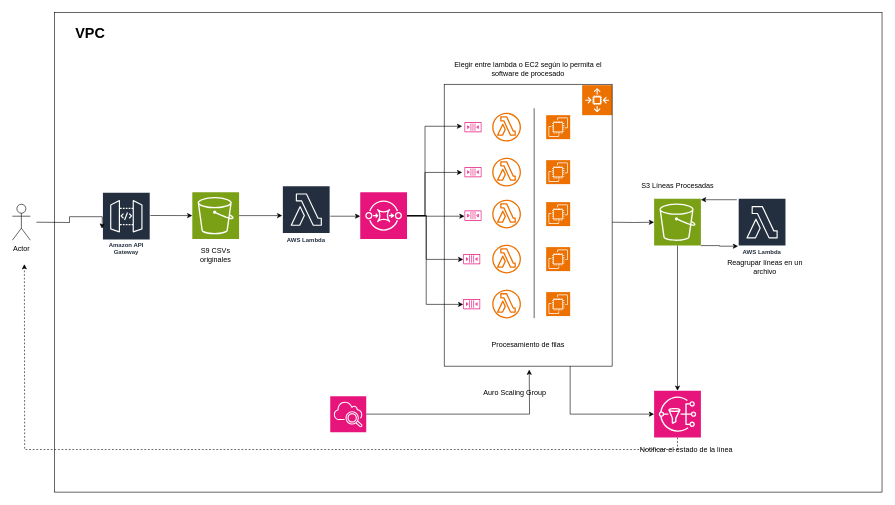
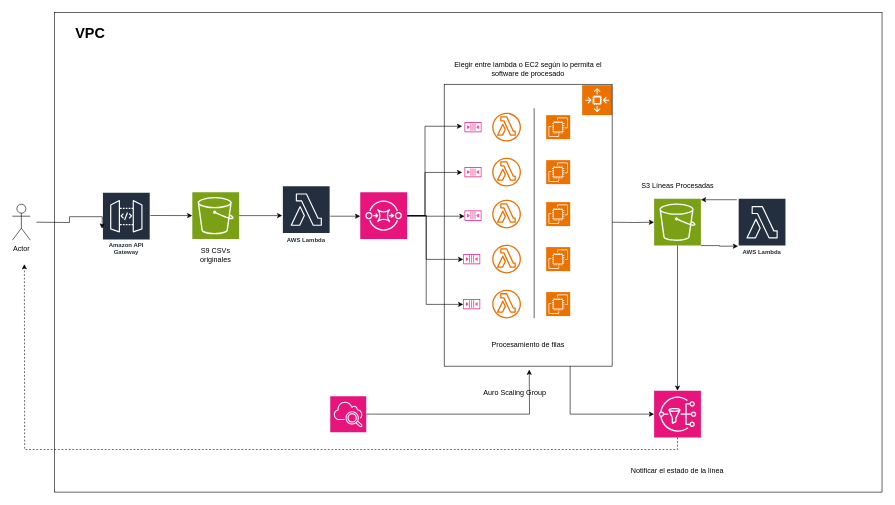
  <mxCell id="0" />
  <mxCell id="1" parent="0" />
  <mxCell id="2" value="Amazon API Gateway" style="sketch=0;outlineConnect=0;fontColor=#232F3E;gradientColor=none;strokeColor=#ffffff;fillColor=#232F3E;dashed=0;verticalLabelPosition=middle;verticalAlign=bottom;align=center;html=1;whiteSpace=wrap;fontSize=10;fontStyle=1;spacing=3;shape=mxgraph.aws4.productIcon;prIcon=mxgraph.aws4.api_gateway;" vertex="1" parent="1"><mxGeometry x="170" y="320" width="80" height="110" as="geometry" /></mxCell>
  <mxCell id="3" style="edgeStyle=orthogonalEdgeStyle;rounded=0;orthogonalLoop=1;jettySize=auto;html=1;exitX=1;exitY=0.5;exitDx=0;exitDy=0;exitPerimeter=0;" edge="1" parent="1" source="4" target="5"><mxGeometry relative="1" as="geometry" /></mxCell>
  <mxCell id="4" value="" style="sketch=0;points=[[0,0,0],[0.25,0,0],[0.5,0,0],[0.75,0,0],[1,0,0],[0,1,0],[0.25,1,0],[0.5,1,0],[0.75,1,0],[1,1,0],[0,0.25,0],[0,0.5,0],[0,0.75,0],[1,0.25,0],[1,0.5,0],[1,0.75,0]];outlineConnect=0;fontColor=#232F3E;fillColor=#7AA116;strokeColor=#ffffff;dashed=0;verticalLabelPosition=bottom;verticalAlign=top;align=center;html=1;fontSize=12;fontStyle=0;aspect=fixed;shape=mxgraph.aws4.resourceIcon;resIcon=mxgraph.aws4.s3;" vertex="1" parent="1"><mxGeometry x="320" y="320" width="78" height="78" as="geometry" /></mxCell>
  <mxCell id="5" value="&lt;div&gt;&lt;br&gt;AWS Lambda&lt;/div&gt;" style="sketch=0;outlineConnect=0;fontColor=#232F3E;gradientColor=none;strokeColor=#ffffff;fillColor=#232F3E;dashed=0;verticalLabelPosition=middle;verticalAlign=bottom;align=center;html=1;whiteSpace=wrap;fontSize=10;fontStyle=1;spacing=3;shape=mxgraph.aws4.productIcon;prIcon=mxgraph.aws4.lambda;" vertex="1" parent="1"><mxGeometry x="470" y="309" width="80" height="100" as="geometry" /></mxCell>
  <mxCell id="6" style="edgeStyle=orthogonalEdgeStyle;rounded=0;orthogonalLoop=1;jettySize=auto;html=1;exitX=1;exitY=0.5;exitDx=0;exitDy=0;exitPerimeter=0;" edge="1" parent="1" source="11"><mxGeometry relative="1" as="geometry"><mxPoint x="770" y="210" as="targetPoint" /><Array as="points"><mxPoint x="708" y="210" /></Array></mxGeometry></mxCell>
  <mxCell id="7" style="edgeStyle=orthogonalEdgeStyle;rounded=0;orthogonalLoop=1;jettySize=auto;html=1;exitX=1;exitY=0.5;exitDx=0;exitDy=0;exitPerimeter=0;" edge="1" parent="1" source="11"><mxGeometry relative="1" as="geometry"><mxPoint x="770" y="287" as="targetPoint" /><Array as="points"><mxPoint x="708" y="287" /></Array></mxGeometry></mxCell>
  <mxCell id="8" style="edgeStyle=orthogonalEdgeStyle;rounded=0;orthogonalLoop=1;jettySize=auto;html=1;exitX=0.5;exitY=1;exitDx=0;exitDy=0;exitPerimeter=0;" edge="1" parent="1" source="11" target="41"><mxGeometry relative="1" as="geometry"><Array as="points"><mxPoint x="639" y="359" /><mxPoint x="710" y="359" /><mxPoint x="710" y="507" /></Array></mxGeometry></mxCell>
  <mxCell id="9" style="edgeStyle=orthogonalEdgeStyle;rounded=0;orthogonalLoop=1;jettySize=auto;html=1;exitX=1;exitY=0.5;exitDx=0;exitDy=0;exitPerimeter=0;" edge="1" parent="1" source="11" target="39"><mxGeometry relative="1" as="geometry"><Array as="points"><mxPoint x="678" y="360" /></Array></mxGeometry></mxCell>
  <mxCell id="10" style="edgeStyle=orthogonalEdgeStyle;rounded=0;orthogonalLoop=1;jettySize=auto;html=1;exitX=1;exitY=0.5;exitDx=0;exitDy=0;exitPerimeter=0;" edge="1" parent="1" source="11" target="40"><mxGeometry relative="1" as="geometry"><Array as="points"><mxPoint x="710" y="359" /><mxPoint x="710" y="432" /></Array></mxGeometry></mxCell>
  <mxCell id="11" value="" style="sketch=0;points=[[0,0,0],[0.25,0,0],[0.5,0,0],[0.75,0,0],[1,0,0],[0,1,0],[0.25,1,0],[0.5,1,0],[0.75,1,0],[1,1,0],[0,0.25,0],[0,0.5,0],[0,0.75,0],[1,0.25,0],[1,0.5,0],[1,0.75,0]];outlineConnect=0;fontColor=#232F3E;fillColor=#E7157B;strokeColor=#ffffff;dashed=0;verticalLabelPosition=bottom;verticalAlign=top;align=center;html=1;fontSize=12;fontStyle=0;aspect=fixed;shape=mxgraph.aws4.resourceIcon;resIcon=mxgraph.aws4.sqs;" vertex="1" parent="1"><mxGeometry x="600" y="320" width="78" height="78" as="geometry" /></mxCell>
  <mxCell id="12" value="" style="sketch=0;outlineConnect=0;fontColor=#232F3E;gradientColor=none;fillColor=#ED7100;strokeColor=none;dashed=0;verticalLabelPosition=bottom;verticalAlign=top;align=center;html=1;fontSize=12;fontStyle=0;aspect=fixed;pointerEvents=1;shape=mxgraph.aws4.lambda_function;" vertex="1" parent="1"><mxGeometry x="820" y="187.5" width="48" height="48" as="geometry" /></mxCell>
  <mxCell id="13" value="" style="sketch=0;points=[[0,0,0],[0.25,0,0],[0.5,0,0],[0.75,0,0],[1,0,0],[0,1,0],[0.25,1,0],[0.5,1,0],[0.75,1,0],[1,1,0],[0,0.25,0],[0,0.5,0],[0,0.75,0],[1,0.25,0],[1,0.5,0],[1,0.75,0]];outlineConnect=0;fontColor=#232F3E;fillColor=#ED7100;strokeColor=#ffffff;dashed=0;verticalLabelPosition=bottom;verticalAlign=top;align=center;html=1;fontSize=12;fontStyle=0;aspect=fixed;shape=mxgraph.aws4.resourceIcon;resIcon=mxgraph.aws4.ec2;" vertex="1" parent="1"><mxGeometry x="910" y="191.5" width="40" height="40" as="geometry" /></mxCell>
  <mxCell id="14" value="" style="sketch=0;outlineConnect=0;fontColor=#232F3E;gradientColor=none;fillColor=#ED7100;strokeColor=none;dashed=0;verticalLabelPosition=bottom;verticalAlign=top;align=center;html=1;fontSize=12;fontStyle=0;aspect=fixed;pointerEvents=1;shape=mxgraph.aws4.lambda_function;" vertex="1" parent="1"><mxGeometry x="820" y="262.5" width="48" height="48" as="geometry" /></mxCell>
  <mxCell id="15" value="" style="sketch=0;points=[[0,0,0],[0.25,0,0],[0.5,0,0],[0.75,0,0],[1,0,0],[0,1,0],[0.25,1,0],[0.5,1,0],[0.75,1,0],[1,1,0],[0,0.25,0],[0,0.5,0],[0,0.75,0],[1,0.25,0],[1,0.5,0],[1,0.75,0]];outlineConnect=0;fontColor=#232F3E;fillColor=#ED7100;strokeColor=#ffffff;dashed=0;verticalLabelPosition=bottom;verticalAlign=top;align=center;html=1;fontSize=12;fontStyle=0;aspect=fixed;shape=mxgraph.aws4.resourceIcon;resIcon=mxgraph.aws4.ec2;" vertex="1" parent="1"><mxGeometry x="910" y="266.5" width="40" height="40" as="geometry" /></mxCell>
  <mxCell id="16" value="" style="sketch=0;outlineConnect=0;fontColor=#232F3E;gradientColor=none;fillColor=#ED7100;strokeColor=none;dashed=0;verticalLabelPosition=bottom;verticalAlign=top;align=center;html=1;fontSize=12;fontStyle=0;aspect=fixed;pointerEvents=1;shape=mxgraph.aws4.lambda_function;" vertex="1" parent="1"><mxGeometry x="820" y="332.5" width="48" height="48" as="geometry" /></mxCell>
  <mxCell id="17" value="" style="sketch=0;points=[[0,0,0],[0.25,0,0],[0.5,0,0],[0.75,0,0],[1,0,0],[0,1,0],[0.25,1,0],[0.5,1,0],[0.75,1,0],[1,1,0],[0,0.25,0],[0,0.5,0],[0,0.75,0],[1,0.25,0],[1,0.5,0],[1,0.75,0]];outlineConnect=0;fontColor=#232F3E;fillColor=#ED7100;strokeColor=#ffffff;dashed=0;verticalLabelPosition=bottom;verticalAlign=top;align=center;html=1;fontSize=12;fontStyle=0;aspect=fixed;shape=mxgraph.aws4.resourceIcon;resIcon=mxgraph.aws4.ec2;" vertex="1" parent="1"><mxGeometry x="910" y="336.5" width="40" height="40" as="geometry" /></mxCell>
  <mxCell id="18" value="" style="sketch=0;outlineConnect=0;fontColor=#232F3E;gradientColor=none;fillColor=#ED7100;strokeColor=none;dashed=0;verticalLabelPosition=bottom;verticalAlign=top;align=center;html=1;fontSize=12;fontStyle=0;aspect=fixed;pointerEvents=1;shape=mxgraph.aws4.lambda_function;" vertex="1" parent="1"><mxGeometry x="820" y="407.5" width="48" height="48" as="geometry" /></mxCell>
  <mxCell id="19" value="" style="sketch=0;points=[[0,0,0],[0.25,0,0],[0.5,0,0],[0.75,0,0],[1,0,0],[0,1,0],[0.25,1,0],[0.5,1,0],[0.75,1,0],[1,1,0],[0,0.25,0],[0,0.5,0],[0,0.75,0],[1,0.25,0],[1,0.5,0],[1,0.75,0]];outlineConnect=0;fontColor=#232F3E;fillColor=#ED7100;strokeColor=#ffffff;dashed=0;verticalLabelPosition=bottom;verticalAlign=top;align=center;html=1;fontSize=12;fontStyle=0;aspect=fixed;shape=mxgraph.aws4.resourceIcon;resIcon=mxgraph.aws4.ec2;" vertex="1" parent="1"><mxGeometry x="910" y="411.5" width="40" height="40" as="geometry" /></mxCell>
  <mxCell id="20" value="" style="sketch=0;outlineConnect=0;fontColor=#232F3E;gradientColor=none;fillColor=#ED7100;strokeColor=none;dashed=0;verticalLabelPosition=bottom;verticalAlign=top;align=center;html=1;fontSize=12;fontStyle=0;aspect=fixed;pointerEvents=1;shape=mxgraph.aws4.lambda_function;" vertex="1" parent="1"><mxGeometry x="820" y="482.5" width="48" height="48" as="geometry" /></mxCell>
  <mxCell id="21" value="" style="sketch=0;points=[[0,0,0],[0.25,0,0],[0.5,0,0],[0.75,0,0],[1,0,0],[0,1,0],[0.25,1,0],[0.5,1,0],[0.75,1,0],[1,1,0],[0,0.25,0],[0,0.5,0],[0,0.75,0],[1,0.25,0],[1,0.5,0],[1,0.75,0]];outlineConnect=0;fontColor=#232F3E;fillColor=#ED7100;strokeColor=#ffffff;dashed=0;verticalLabelPosition=bottom;verticalAlign=top;align=center;html=1;fontSize=12;fontStyle=0;aspect=fixed;shape=mxgraph.aws4.resourceIcon;resIcon=mxgraph.aws4.ec2;" vertex="1" parent="1"><mxGeometry x="910" y="486.5" width="40" height="40" as="geometry" /></mxCell>
  <mxCell id="22" style="edgeStyle=orthogonalEdgeStyle;rounded=0;orthogonalLoop=1;jettySize=auto;html=1;exitX=1;exitY=1;exitDx=0;exitDy=0;exitPerimeter=0;" edge="1" parent="1" source="23" target="49"><mxGeometry relative="1" as="geometry"><mxPoint x="1220" y="420" as="targetPoint" /><Array as="points"><mxPoint x="1199" y="410" /></Array></mxGeometry></mxCell>
  <mxCell id="23" value="" style="sketch=0;points=[[0,0,0],[0.25,0,0],[0.5,0,0],[0.75,0,0],[1,0,0],[0,1,0],[0.25,1,0],[0.5,1,0],[0.75,1,0],[1,1,0],[0,0.25,0],[0,0.5,0],[0,0.75,0],[1,0.25,0],[1,0.5,0],[1,0.75,0]];outlineConnect=0;fontColor=#232F3E;fillColor=#7AA116;strokeColor=#ffffff;dashed=0;verticalLabelPosition=bottom;verticalAlign=top;align=center;html=1;fontSize=12;fontStyle=0;aspect=fixed;shape=mxgraph.aws4.resourceIcon;resIcon=mxgraph.aws4.s3;" vertex="1" parent="1"><mxGeometry x="1090" y="331" width="78" height="78" as="geometry" /></mxCell>
  <mxCell id="24" value="" style="sketch=0;points=[[0,0,0],[0.25,0,0],[0.5,0,0],[0.75,0,0],[1,0,0],[0,1,0],[0.25,1,0],[0.5,1,0],[0.75,1,0],[1,1,0],[0,0.25,0],[0,0.5,0],[0,0.75,0],[1,0.25,0],[1,0.5,0],[1,0.75,0]];points=[[0,0,0],[0.25,0,0],[0.5,0,0],[0.75,0,0],[1,0,0],[0,1,0],[0.25,1,0],[0.5,1,0],[0.75,1,0],[1,1,0],[0,0.25,0],[0,0.5,0],[0,0.75,0],[1,0.25,0],[1,0.5,0],[1,0.75,0]];outlineConnect=0;fontColor=#232F3E;fillColor=#E7157B;strokeColor=#ffffff;dashed=0;verticalLabelPosition=bottom;verticalAlign=top;align=center;html=1;fontSize=12;fontStyle=0;aspect=fixed;shape=mxgraph.aws4.resourceIcon;resIcon=mxgraph.aws4.cloudwatch_2;" vertex="1" parent="1"><mxGeometry x="550" y="660" width="60" height="60" as="geometry" /></mxCell>
  <mxCell id="25" style="edgeStyle=orthogonalEdgeStyle;rounded=0;orthogonalLoop=1;jettySize=auto;html=1;exitX=1;exitY=0.5;exitDx=0;exitDy=0;" edge="1" parent="1" target="23"><mxGeometry relative="1" as="geometry"><mxPoint x="1020" y="370" as="sourcePoint" /></mxGeometry></mxCell>
  <mxCell id="26" value="Auro Scaling Group" style="text;strokeColor=none;align=center;fillColor=none;html=1;verticalAlign=middle;whiteSpace=wrap;rounded=0;" vertex="1" parent="1"><mxGeometry x="778" y="640" width="160" height="30" as="geometry" /></mxCell>
  <mxCell id="27" style="edgeStyle=orthogonalEdgeStyle;rounded=0;orthogonalLoop=1;jettySize=auto;html=1;exitX=1;exitY=0.5;exitDx=0;exitDy=0;exitPerimeter=0;entryX=0.488;entryY=1.011;entryDx=0;entryDy=0;entryPerimeter=0;endArrow=classic;endFill=1;" edge="1" parent="1" source="24"><mxGeometry relative="1" as="geometry"><mxPoint x="881.76" y="615.791" as="targetPoint" /></mxGeometry></mxCell>
  <mxCell id="28" style="edgeStyle=orthogonalEdgeStyle;rounded=0;orthogonalLoop=1;jettySize=auto;html=1;exitX=0.5;exitY=1;exitDx=0;exitDy=0;exitPerimeter=0;dashed=1;" edge="1" parent="1" source="29"><mxGeometry relative="1" as="geometry"><mxPoint x="40" y="440" as="targetPoint" /></mxGeometry></mxCell>
  <mxCell id="29" value="" style="sketch=0;points=[[0,0,0],[0.25,0,0],[0.5,0,0],[0.75,0,0],[1,0,0],[0,1,0],[0.25,1,0],[0.5,1,0],[0.75,1,0],[1,1,0],[0,0.25,0],[0,0.5,0],[0,0.75,0],[1,0.25,0],[1,0.5,0],[1,0.75,0]];outlineConnect=0;fontColor=#232F3E;fillColor=#E7157B;strokeColor=#ffffff;dashed=0;verticalLabelPosition=bottom;verticalAlign=top;align=center;html=1;fontSize=12;fontStyle=0;aspect=fixed;shape=mxgraph.aws4.resourceIcon;resIcon=mxgraph.aws4.sns;" vertex="1" parent="1"><mxGeometry x="1090" y="651" width="78" height="78" as="geometry" /></mxCell>
  <mxCell id="30" style="edgeStyle=orthogonalEdgeStyle;rounded=0;orthogonalLoop=1;jettySize=auto;html=1;exitX=0.5;exitY=1;exitDx=0;exitDy=0;exitPerimeter=0;entryX=0.5;entryY=0;entryDx=0;entryDy=0;entryPerimeter=0;" edge="1" parent="1" source="23" target="29"><mxGeometry relative="1" as="geometry" /></mxCell>
  <mxCell id="31" value="" style="edgeStyle=none;orthogonalLoop=1;jettySize=auto;html=1;rounded=0;" edge="1" parent="1"><mxGeometry width="80" relative="1" as="geometry"><mxPoint x="250" y="358.8" as="sourcePoint" /><mxPoint x="320" y="359" as="targetPoint" /><Array as="points" /></mxGeometry></mxCell>
  <mxCell id="32" value="" style="edgeStyle=none;orthogonalLoop=1;jettySize=auto;html=1;rounded=0;" edge="1" parent="1"><mxGeometry width="80" relative="1" as="geometry"><mxPoint x="550" y="360" as="sourcePoint" /><mxPoint x="600" y="360" as="targetPoint" /><Array as="points" /></mxGeometry></mxCell>
  <mxCell id="33" value="Actor" style="shape=umlActor;verticalLabelPosition=bottom;verticalAlign=top;html=1;outlineConnect=0;" vertex="1" parent="1"><mxGeometry x="20" y="340" width="30" height="60" as="geometry" /></mxCell>
  <mxCell id="34" style="edgeStyle=orthogonalEdgeStyle;rounded=0;orthogonalLoop=1;jettySize=auto;html=1;entryX=0.039;entryY=0.39;entryDx=0;entryDy=0;entryPerimeter=0;" edge="1" parent="1"><mxGeometry relative="1" as="geometry"><mxPoint x="60" y="370" as="sourcePoint" /><mxPoint x="169.53" y="380.8" as="targetPoint" /></mxGeometry></mxCell>
  <mxCell id="35" value="&lt;div&gt;Procesamiento de filas&lt;/div&gt;" style="text;strokeColor=none;align=center;fillColor=none;html=1;verticalAlign=middle;whiteSpace=wrap;rounded=0;" vertex="1" parent="1"><mxGeometry x="800" y="560" width="160" height="30" as="geometry" /></mxCell>
  <mxCell id="36" value="" style="sketch=0;points=[[0,0,0],[0.25,0,0],[0.5,0,0],[0.75,0,0],[1,0,0],[0,1,0],[0.25,1,0],[0.5,1,0],[0.75,1,0],[1,1,0],[0,0.25,0],[0,0.5,0],[0,0.75,0],[1,0.25,0],[1,0.5,0],[1,0.75,0]];outlineConnect=0;fontColor=#232F3E;fillColor=#ED7100;strokeColor=#ffffff;dashed=0;verticalLabelPosition=bottom;verticalAlign=top;align=center;html=1;fontSize=12;fontStyle=0;aspect=fixed;shape=mxgraph.aws4.resourceIcon;resIcon=mxgraph.aws4.auto_scaling2;" vertex="1" parent="1"><mxGeometry x="970" y="141.5" width="50" height="50" as="geometry" /></mxCell>
  <mxCell id="37" value="" style="sketch=0;outlineConnect=0;fontColor=#232F3E;gradientColor=none;fillColor=#E7157B;strokeColor=none;dashed=0;verticalLabelPosition=bottom;verticalAlign=top;align=center;html=1;fontSize=12;fontStyle=0;aspect=fixed;pointerEvents=1;shape=mxgraph.aws4.queue;" vertex="1" parent="1"><mxGeometry x="773.89" y="203" width="28.21" height="17" as="geometry" /></mxCell>
  <mxCell id="38" value="" style="sketch=0;outlineConnect=0;fontColor=#232F3E;gradientColor=none;fillColor=#E7157B;strokeColor=none;dashed=0;verticalLabelPosition=bottom;verticalAlign=top;align=center;html=1;fontSize=12;fontStyle=0;aspect=fixed;pointerEvents=1;shape=mxgraph.aws4.queue;" vertex="1" parent="1"><mxGeometry x="773.89" y="278" width="28.21" height="17" as="geometry" /></mxCell>
  <mxCell id="39" value="" style="sketch=0;outlineConnect=0;fontColor=#232F3E;gradientColor=none;fillColor=#E7157B;strokeColor=none;dashed=0;verticalLabelPosition=bottom;verticalAlign=top;align=center;html=1;fontSize=12;fontStyle=0;aspect=fixed;pointerEvents=1;shape=mxgraph.aws4.queue;" vertex="1" parent="1"><mxGeometry x="773.89" y="350.5" width="28.21" height="17" as="geometry" /></mxCell>
  <mxCell id="40" value="" style="sketch=0;outlineConnect=0;fontColor=#232F3E;gradientColor=none;fillColor=#E7157B;strokeColor=none;dashed=0;verticalLabelPosition=bottom;verticalAlign=top;align=center;html=1;fontSize=12;fontStyle=0;aspect=fixed;pointerEvents=1;shape=mxgraph.aws4.queue;" vertex="1" parent="1"><mxGeometry x="771.79" y="423" width="28.21" height="17" as="geometry" /></mxCell>
  <mxCell id="41" value="" style="sketch=0;outlineConnect=0;fontColor=#232F3E;gradientColor=none;fillColor=#E7157B;strokeColor=none;dashed=0;verticalLabelPosition=bottom;verticalAlign=top;align=center;html=1;fontSize=12;fontStyle=0;aspect=fixed;pointerEvents=1;shape=mxgraph.aws4.queue;" vertex="1" parent="1"><mxGeometry x="771.79" y="498" width="28.21" height="17" as="geometry" /></mxCell>
  <mxCell id="42" value="" style="edgeStyle=none;orthogonalLoop=1;jettySize=auto;html=1;rounded=0;endArrow=none;endFill=0;" edge="1" parent="1"><mxGeometry width="80" relative="1" as="geometry"><mxPoint x="890" y="180" as="sourcePoint" /><mxPoint x="890" y="530" as="targetPoint" /><Array as="points" /></mxGeometry></mxCell>
  <mxCell id="43" style="edgeStyle=orthogonalEdgeStyle;rounded=0;orthogonalLoop=1;jettySize=auto;html=1;exitX=0.75;exitY=1;exitDx=0;exitDy=0;" edge="1" parent="1" source="44" target="29"><mxGeometry relative="1" as="geometry"><Array as="points"><mxPoint x="950" y="690" /></Array></mxGeometry></mxCell>
  <mxCell id="44" value="" style="whiteSpace=wrap;html=1;fillColor=none;" vertex="1" parent="1"><mxGeometry x="740" y="140" width="280" height="470" as="geometry" /></mxCell>
  <mxCell id="45" value="&lt;div&gt;S9 CSVs originales&lt;br&gt;&lt;/div&gt;" style="text;strokeColor=none;align=center;fillColor=none;html=1;verticalAlign=middle;whiteSpace=wrap;rounded=0;" vertex="1" parent="1"><mxGeometry x="329" y="410" width="60" height="30" as="geometry" /></mxCell>
  <mxCell id="46" value="S3 Líneas Procesadas" style="text;strokeColor=none;align=center;fillColor=none;html=1;verticalAlign=middle;whiteSpace=wrap;rounded=0;" vertex="1" parent="1"><mxGeometry x="1058.5" y="295" width="141" height="30" as="geometry" /></mxCell>
  <mxCell id="47" value="Elegir entre lambda o EC2 según lo permita el software de procesado" style="text;strokeColor=none;align=center;fillColor=none;html=1;verticalAlign=middle;whiteSpace=wrap;rounded=0;" vertex="1" parent="1"><mxGeometry x="755" y="100" width="250" height="30" as="geometry" /></mxCell>
- <mxCell id="48" value="Notificar el estado de la línea" style="text;strokeColor=none;align=center;fillColor=none;html=1;verticalAlign=middle;whiteSpace=wrap;rounded=0;" vertex="1" parent="1"><mxGeometry x="1049" y="735" width="190" height="30" as="geometry" /></mxCell>
+ <mxCell id="48" value="Notificar el estado de la línea" style="text;strokeColor=none;align=center;fillColor=none;html=1;verticalAlign=middle;whiteSpace=wrap;rounded=0;" vertex="1" parent="1"><mxGeometry x="1034" y="770" width="190" height="30" as="geometry" /></mxCell>
  <mxCell id="49" value="&lt;div&gt;&lt;br&gt;AWS Lambda&lt;/div&gt;" style="sketch=0;outlineConnect=0;fontColor=#232F3E;gradientColor=none;strokeColor=#ffffff;fillColor=#232F3E;dashed=0;verticalLabelPosition=middle;verticalAlign=bottom;align=center;html=1;whiteSpace=wrap;fontSize=10;fontStyle=1;spacing=3;shape=mxgraph.aws4.productIcon;prIcon=mxgraph.aws4.lambda;" vertex="1" parent="1"><mxGeometry x="1230" y="330" width="80" height="100" as="geometry" /></mxCell>
  <mxCell id="50" value="" style="edgeStyle=none;orthogonalLoop=1;jettySize=auto;html=1;rounded=0;" edge="1" parent="1"><mxGeometry width="80" relative="1" as="geometry"><mxPoint x="1228" y="332.5" as="sourcePoint" /><mxPoint x="1168" y="332.5" as="targetPoint" /><Array as="points" /></mxGeometry></mxCell>
- <mxCell id="51" value="Reagrupar líneas en un archivo" style="text;strokeColor=none;align=center;fillColor=none;html=1;verticalAlign=middle;whiteSpace=wrap;rounded=0;" vertex="1" parent="1"><mxGeometry x="1210" y="430" width="130" height="30" as="geometry" /></mxCell>
  <mxCell id="52" value="" style="whiteSpace=wrap;html=1;fillColor=none;" vertex="1" parent="1"><mxGeometry x="90" y="20" width="1380" height="800" as="geometry" /></mxCell>
  <mxCell id="53" value="&lt;h1&gt;VPC&lt;/h1&gt;" style="text;strokeColor=none;align=center;fillColor=none;html=1;verticalAlign=middle;whiteSpace=wrap;rounded=0;" vertex="1" parent="1"><mxGeometry x="120" y="40" width="60" height="30" as="geometry" /></mxCell>
